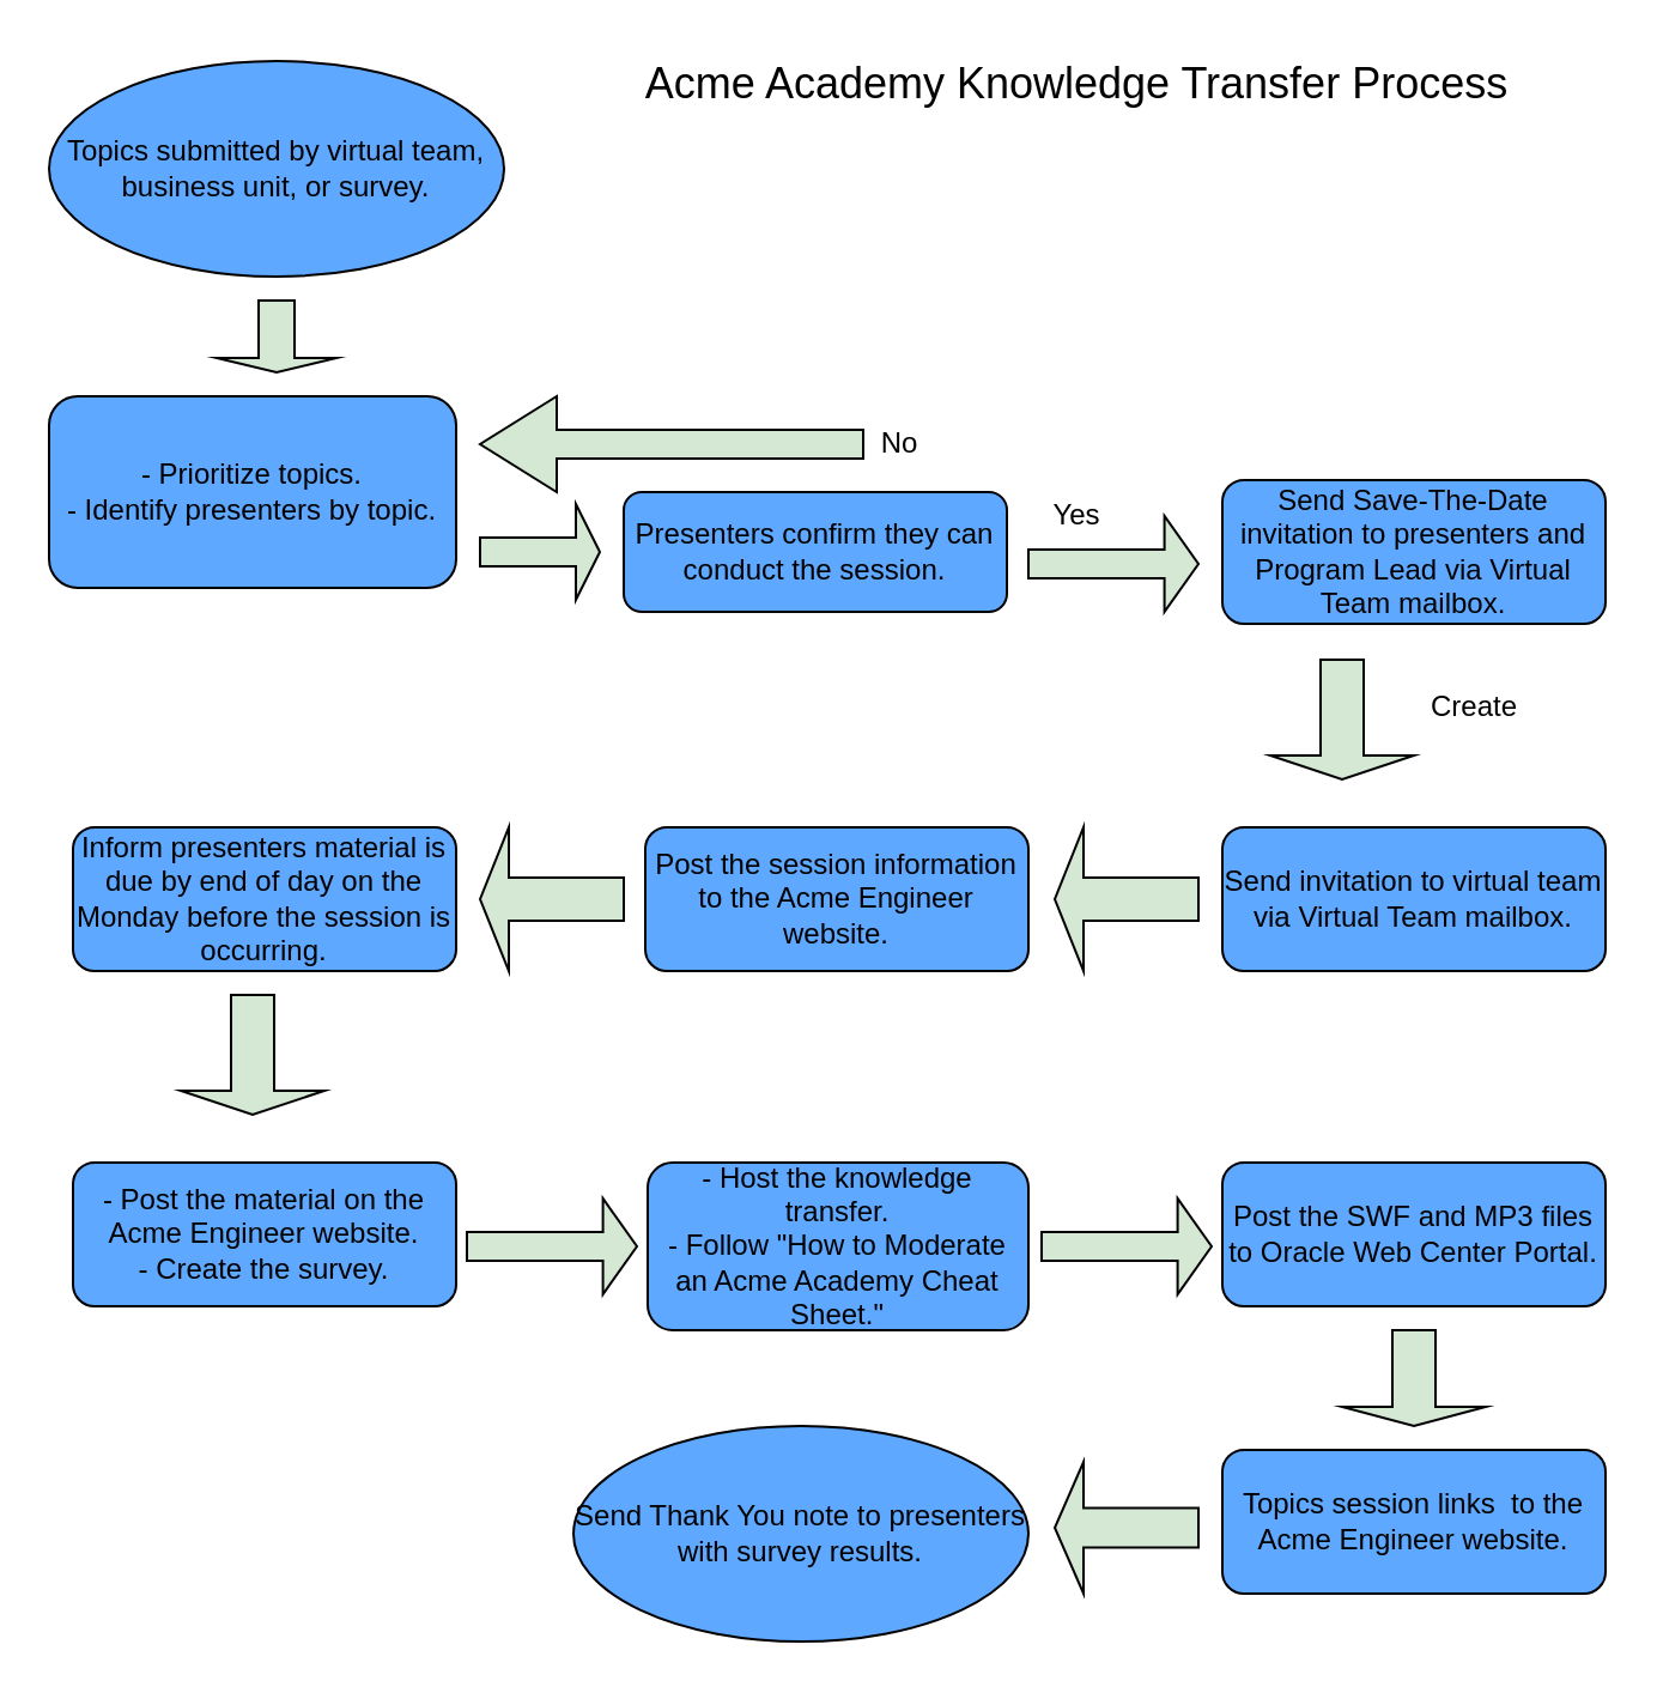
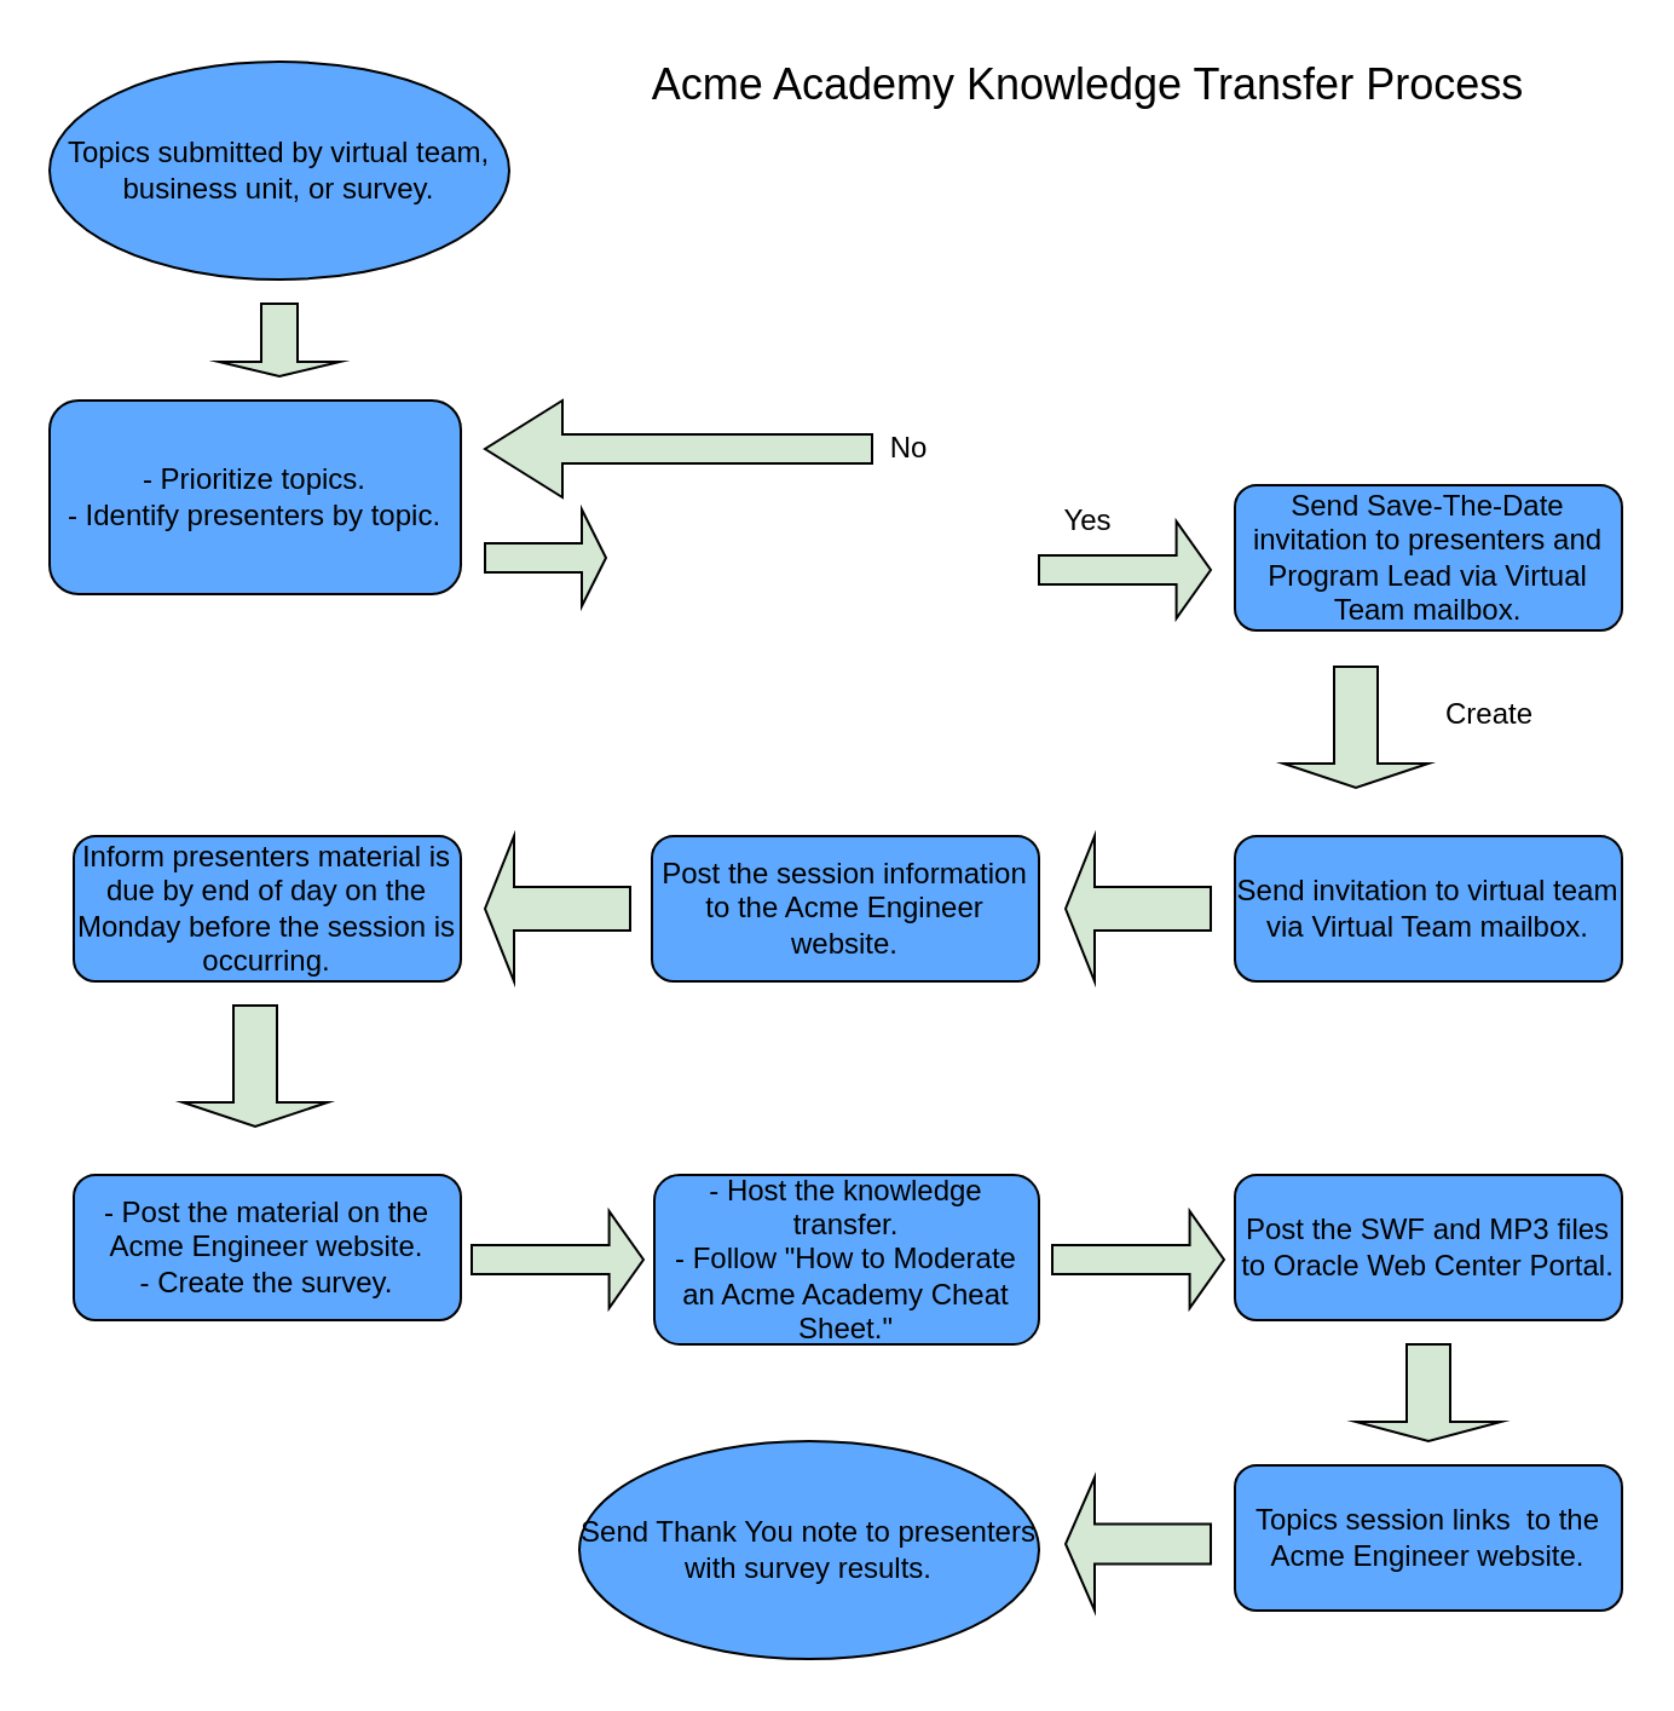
  <mxCell id="0" />
  <mxCell id="1" parent="0" />
  <mxCell id="2" value="- Prioritize topics.&lt;br&gt;- Identify presenters by topic." style="rounded=1;whiteSpace=wrap;html=1;fontSize=12;glass=0;strokeWidth=1;shadow=0;labelBackgroundColor=none;fillColor=#5EA9FF;" parent="1" vertex="1"><mxGeometry x="20" y="165" width="170" height="80" as="geometry" /></mxCell>
- <mxCell id="3" value="Presenters confirm they can conduct the session." style="rounded=1;whiteSpace=wrap;html=1;fontSize=12;glass=0;strokeWidth=1;shadow=0;fillColor=#5EA9FF;" parent="1" vertex="1"><mxGeometry x="260" y="205" width="160" height="50" as="geometry" /></mxCell>
  <mxCell id="4" value="" style="shape=singleArrow;direction=south;whiteSpace=wrap;html=1;fillColor=#D5E8D4;" parent="1" vertex="1"><mxGeometry x="90" y="125" width="50" height="30" as="geometry" /></mxCell>
  <mxCell id="5" value="" style="shape=singleArrow;whiteSpace=wrap;html=1;fillColor=#D5E8D4;" parent="1" vertex="1"><mxGeometry x="200" y="210" width="50" height="40" as="geometry" /></mxCell>
  <mxCell id="6" value="Send Save-The-Date invitation to presenters and Program Lead via Virtual Team mailbox." style="rounded=1;whiteSpace=wrap;html=1;fontSize=12;glass=0;strokeWidth=1;shadow=0;fillColor=#5EA9FF;" parent="1" vertex="1"><mxGeometry x="510" y="200" width="160" height="60" as="geometry" /></mxCell>
  <mxCell id="7" value="" style="shape=singleArrow;whiteSpace=wrap;html=1;fillColor=#D5E8D4;" parent="1" vertex="1"><mxGeometry x="429" y="215" width="71" height="40" as="geometry" /></mxCell>
  <mxCell id="8" value="" style="shape=singleArrow;direction=south;whiteSpace=wrap;html=1;fillColor=#D5E8D4;" parent="1" vertex="1"><mxGeometry x="530" y="275" width="60" height="50" as="geometry" /></mxCell>
  <mxCell id="9" value="Send invitation to virtual team via Virtual Team mailbox." style="rounded=1;whiteSpace=wrap;html=1;fontSize=12;glass=0;strokeWidth=1;shadow=0;fillColor=#5EA9FF;" parent="1" vertex="1"><mxGeometry x="510" y="345" width="160" height="60" as="geometry" /></mxCell>
  <mxCell id="10" value="" style="shape=singleArrow;direction=west;whiteSpace=wrap;html=1;fillColor=#D5E8D4;" parent="1" vertex="1"><mxGeometry x="440" y="345" width="60" height="60" as="geometry" /></mxCell>
  <mxCell id="11" value="" style="shape=singleArrow;direction=west;whiteSpace=wrap;html=1;fillColor=#D5E8D4;" parent="1" vertex="1"><mxGeometry x="200" y="165" width="160" height="40" as="geometry" /></mxCell>
  <mxCell id="12" value="No" style="text;html=1;align=center;verticalAlign=middle;resizable=0;points=[];autosize=1;" parent="1" vertex="1"><mxGeometry x="360" y="175" width="30" height="20" as="geometry" /></mxCell>
  <mxCell id="13" value="Yes" style="text;html=1;align=center;verticalAlign=middle;resizable=0;points=[];autosize=1;" parent="1" vertex="1"><mxGeometry x="429" y="205" width="40" height="20" as="geometry" /></mxCell>
  <mxCell id="14" value="Post the session information to the Acme Engineer website." style="rounded=1;whiteSpace=wrap;html=1;fontSize=12;glass=0;strokeWidth=1;shadow=0;fillColor=#5EA9FF;" parent="1" vertex="1"><mxGeometry x="269" y="345" width="160" height="60" as="geometry" /></mxCell>
  <mxCell id="15" value="" style="shape=singleArrow;direction=west;whiteSpace=wrap;html=1;fillColor=#D5E8D4;" parent="1" vertex="1"><mxGeometry x="200" y="345" width="60" height="60" as="geometry" /></mxCell>
  <mxCell id="16" value="Inform presenters material is due by end of day on the Monday before the session is occurring." style="rounded=1;whiteSpace=wrap;html=1;fontSize=12;glass=0;strokeWidth=1;shadow=0;fillColor=#5EA9FF;" parent="1" vertex="1"><mxGeometry x="30" y="345" width="160" height="60" as="geometry" /></mxCell>
  <mxCell id="17" value="- Post the material on the Acme Engineer website.&lt;br&gt;- Create the survey." style="rounded=1;whiteSpace=wrap;html=1;fontSize=12;glass=0;strokeWidth=1;shadow=0;fillColor=#5EA9FF;" parent="1" vertex="1"><mxGeometry x="30" y="485" width="160" height="60" as="geometry" /></mxCell>
  <mxCell id="18" value="- Host the knowledge transfer.&lt;br&gt;- Follow &quot;How to Moderate an Acme Academy Cheat Sheet.&quot;" style="rounded=1;whiteSpace=wrap;html=1;fontSize=12;glass=0;strokeWidth=1;shadow=0;fillColor=#5EA9FF;" parent="1" vertex="1"><mxGeometry x="270" y="485" width="159" height="70" as="geometry" /></mxCell>
  <mxCell id="19" value="Post the SWF and MP3 files to Oracle Web Center Portal." style="rounded=1;whiteSpace=wrap;html=1;fontSize=12;glass=0;strokeWidth=1;shadow=0;fillColor=#5EA9FF;" parent="1" vertex="1"><mxGeometry x="510" y="485" width="160" height="60" as="geometry" /></mxCell>
  <mxCell id="20" value="Topics session links&amp;nbsp; to the Acme Engineer website." style="rounded=1;whiteSpace=wrap;html=1;fontSize=12;glass=0;strokeWidth=1;shadow=0;fillColor=#5EA9FF;" parent="1" vertex="1"><mxGeometry x="510" y="605" width="160" height="60" as="geometry" /></mxCell>
  <mxCell id="21" value="" style="shape=singleArrow;direction=west;whiteSpace=wrap;html=1;fillColor=#D5E8D4;" parent="1" vertex="1"><mxGeometry x="440" y="610" width="60" height="55" as="geometry" /></mxCell>
  <mxCell id="22" value="" style="shape=singleArrow;whiteSpace=wrap;html=1;fillColor=#D5E8D4;" parent="1" vertex="1"><mxGeometry x="194.5" y="500" width="71" height="40" as="geometry" /></mxCell>
  <mxCell id="23" value="" style="shape=singleArrow;whiteSpace=wrap;html=1;fillColor=#D5E8D4;" parent="1" vertex="1"><mxGeometry x="434.5" y="500" width="71" height="40" as="geometry" /></mxCell>
  <mxCell id="24" value="" style="shape=singleArrow;direction=south;whiteSpace=wrap;html=1;fillColor=#D5E8D4;" parent="1" vertex="1"><mxGeometry x="560" y="555" width="60" height="40" as="geometry" /></mxCell>
  <mxCell id="25" value="Create" style="text;html=1;align=center;verticalAlign=middle;resizable=0;points=[];autosize=1;" parent="1" vertex="1"><mxGeometry x="580" y="285" width="70" height="20" as="geometry" /></mxCell>
  <mxCell id="26" value="" style="shape=singleArrow;direction=south;whiteSpace=wrap;html=1;fillColor=#D5E8D4;" parent="1" vertex="1"><mxGeometry x="75" y="415" width="60" height="50" as="geometry" /></mxCell>
  <mxCell id="27" value="Topics submitted by virtual team, business unit, or survey." style="ellipse;whiteSpace=wrap;html=1;labelBackgroundColor=none;fillColor=#5EA9FF;" parent="1" vertex="1"><mxGeometry x="20" y="25" width="190" height="90" as="geometry" /></mxCell>
  <mxCell id="28" value="Send Thank You note to presenters with survey results." style="ellipse;whiteSpace=wrap;html=1;labelBackgroundColor=none;fillColor=#5EA9FF;" parent="1" vertex="1"><mxGeometry x="239" y="595" width="190" height="90" as="geometry" /></mxCell>
  <mxCell id="29" value="Acme Academy Knowledge Transfer Process" style="text;html=1;align=center;verticalAlign=middle;resizable=0;points=[];autosize=1;fontSize=18;" parent="1" vertex="1"><mxGeometry x="259" y="20" width="380" height="30" as="geometry" /></mxCell>
